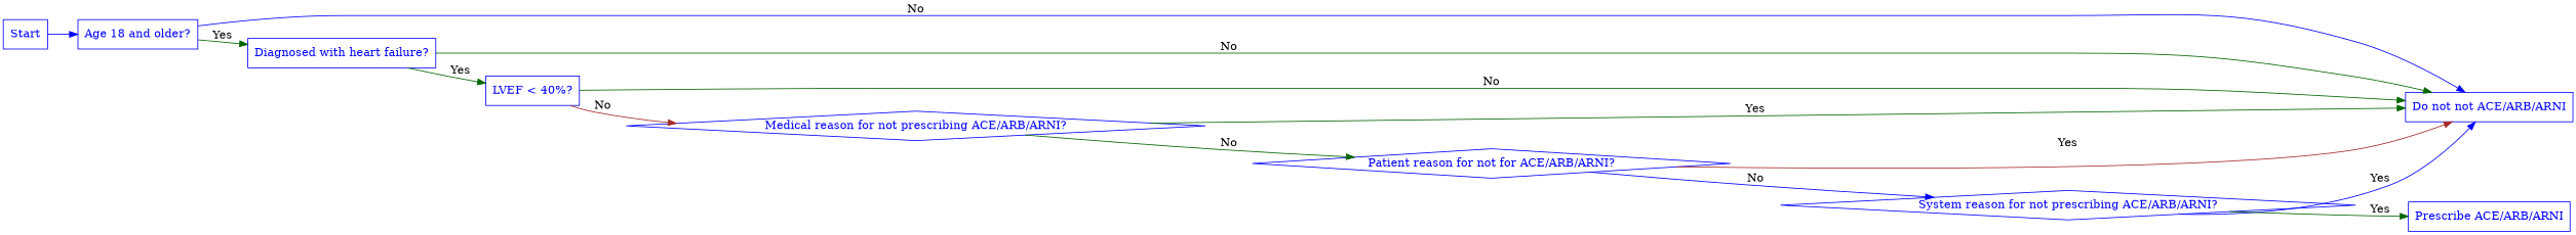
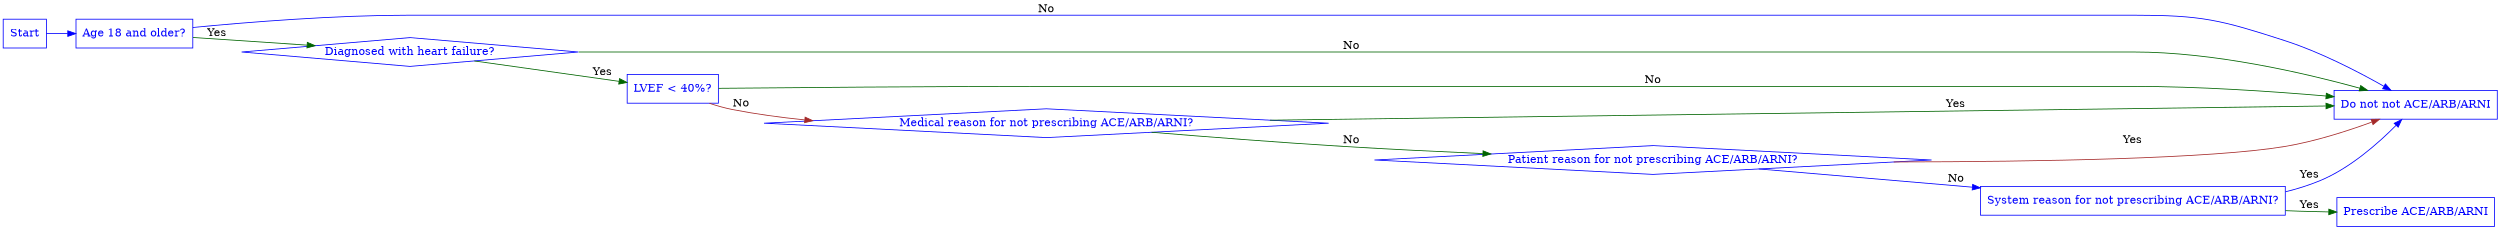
  digraph {
    rankdir=LR
    node [color=blue fontcolor=blue shape=diamond]
    edge [color=darkgreen]
    n1 [label=Start shape=rectangle]
    n2 [label="Age 18 and older?" shape=box]
-   n3 [label="Diagnosed with heart failure?" shape=box]
+   n3 [label="Diagnosed with heart failure?"]
    n4 [label="Do not not ACE/ARB/ARNI" shape=rectangle]
    n5 [label="LVEF < 40%?" shape=box]
    n6 [label="Medical reason for not prescribing ACE/ARB/ARNI?"]
-   n7 [label="Patient reason for not for ACE/ARB/ARNI?"]
-   n8 [label="System reason for not prescribing ACE/ARB/ARNI?"]
+   n7 [label="Patient reason for not prescribing ACE/ARB/ARNI?"]
+   n8 [label="System reason for not prescribing ACE/ARB/ARNI?" shape=box]
    n9 [label="Prescribe ACE/ARB/ARNI" shape=rectangle]
    n1 -> n2 [color=blue]
    n2 -> n3 [label=Yes]
    n2 -> n4 [color=blue label=No]
    n3 -> n4 [label=No]
    n3 -> n5 [label=Yes]
    n5 -> n4 [label=No]
    n5 -> n6 [color=brown label=No]
    n6 -> n4 [label=Yes]
    n6 -> n7 [label=No]
    n7 -> n4 [color=brown label=Yes]
    n7 -> n8 [color=blue label=No]
    n8 -> n4 [color=blue label=Yes]
    n8 -> n9 [label=Yes]
  }
